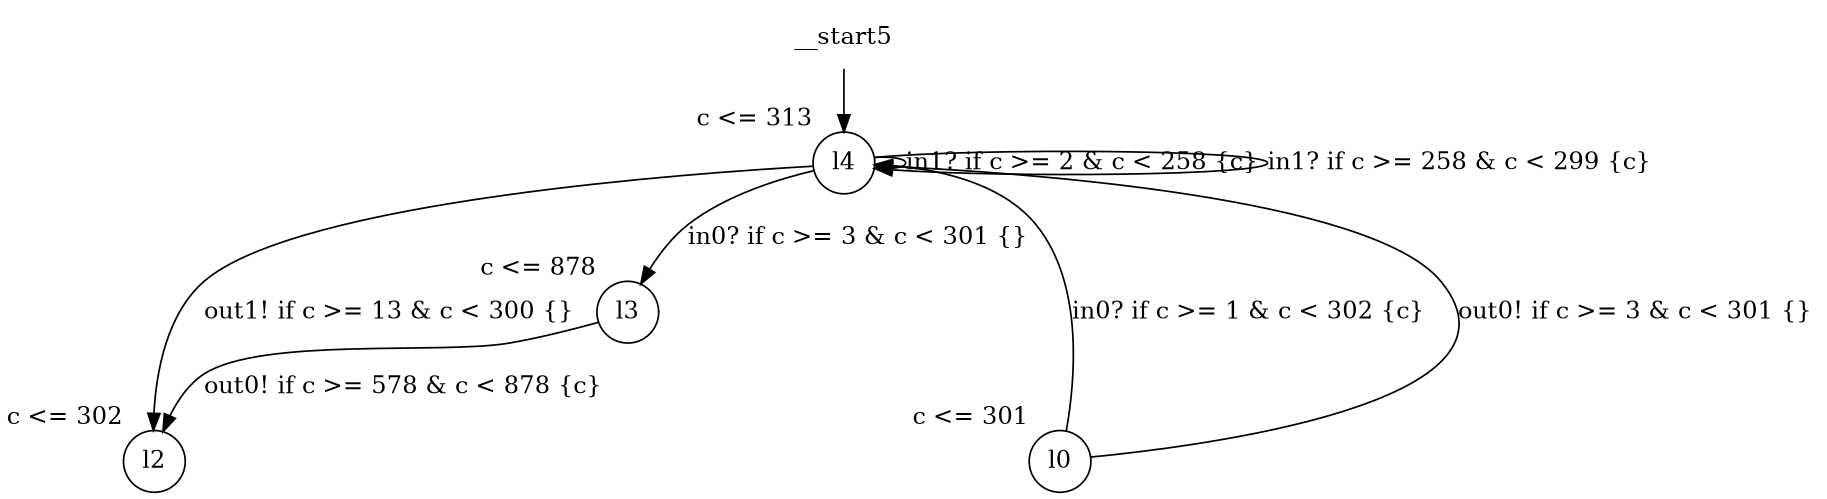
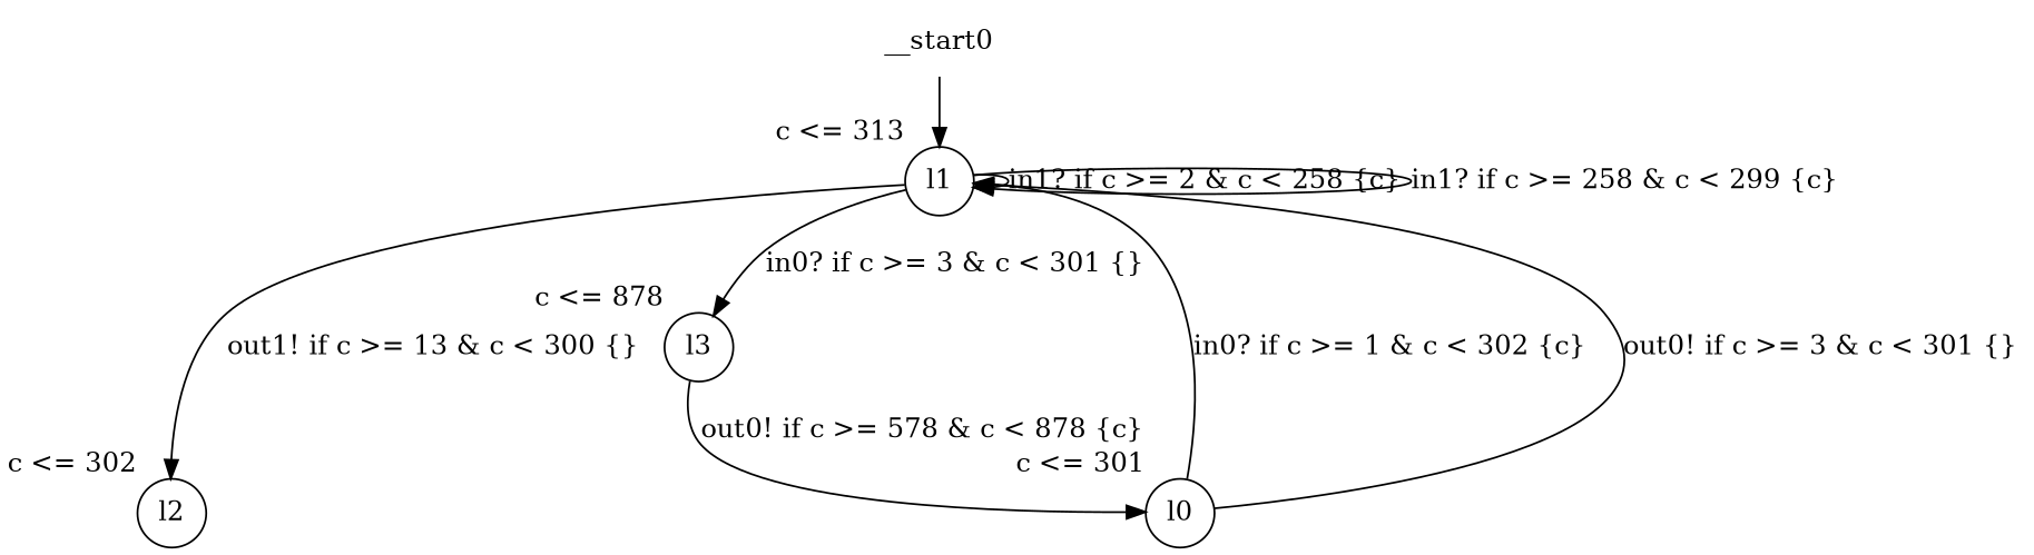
  digraph {
    node [shape=circle margin=0]
-   __start0 [shape=none label=__start5 margin=""]
-   n2 [label=l4 xlabel="c <= 313"]
+   __start0 [shape=none margin=""]
+   n2 [label=l1 xlabel="c <= 313"]
    n3 [label=l0 xlabel="c <= 301"]
    n4 [label=l2 xlabel="c <= 302"]
    n5 [label=l3 xlabel="c <= 878"]
    __start0 -> n2
    n2 -> n2 [label="in1? if c >= 2 & c < 258 {c} "]
    n2 -> n2 [label="in1? if c >= 258 & c < 299 {c} "]
    n2 -> n4 [label="out1! if c >= 13 & c < 300 {} "]
    n2 -> n5 [label="in0? if c >= 3 & c < 301 {} "]
    n3 -> n2 [label="in0? if c >= 1 & c < 302 {c} "]
    n3 -> n2 [label="out0! if c >= 3 & c < 301 {} "]
-   n5 -> n4 [label="out0! if c >= 578 & c < 878 {c} "]
+   n5 -> n3 [label="out0! if c >= 578 & c < 878 {c} "]
  }
